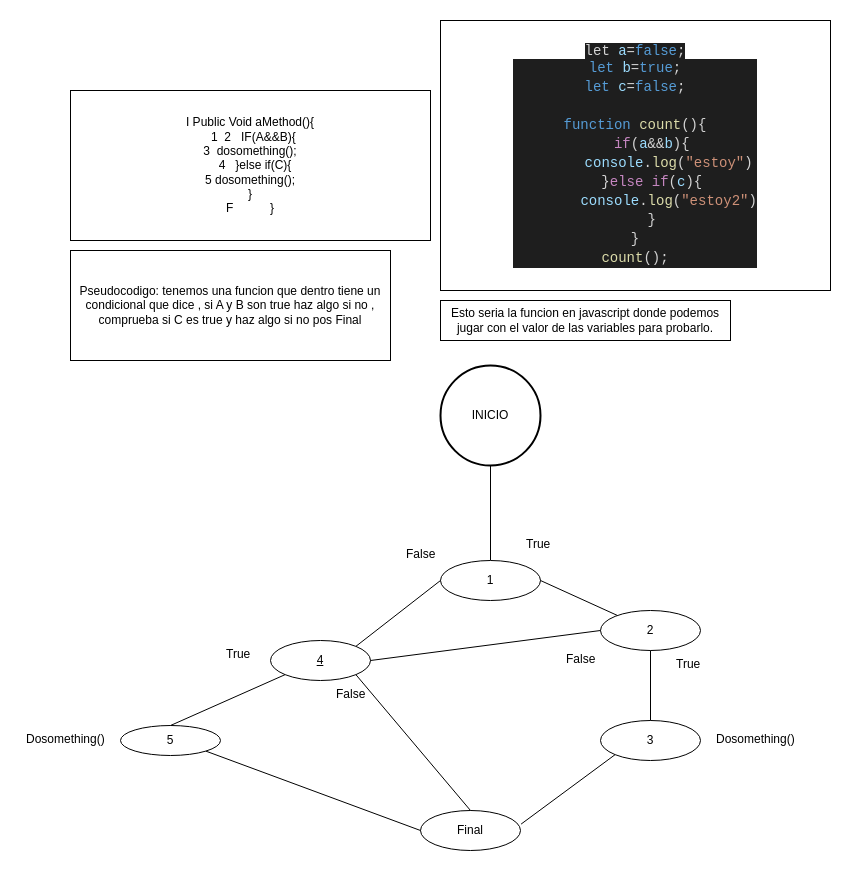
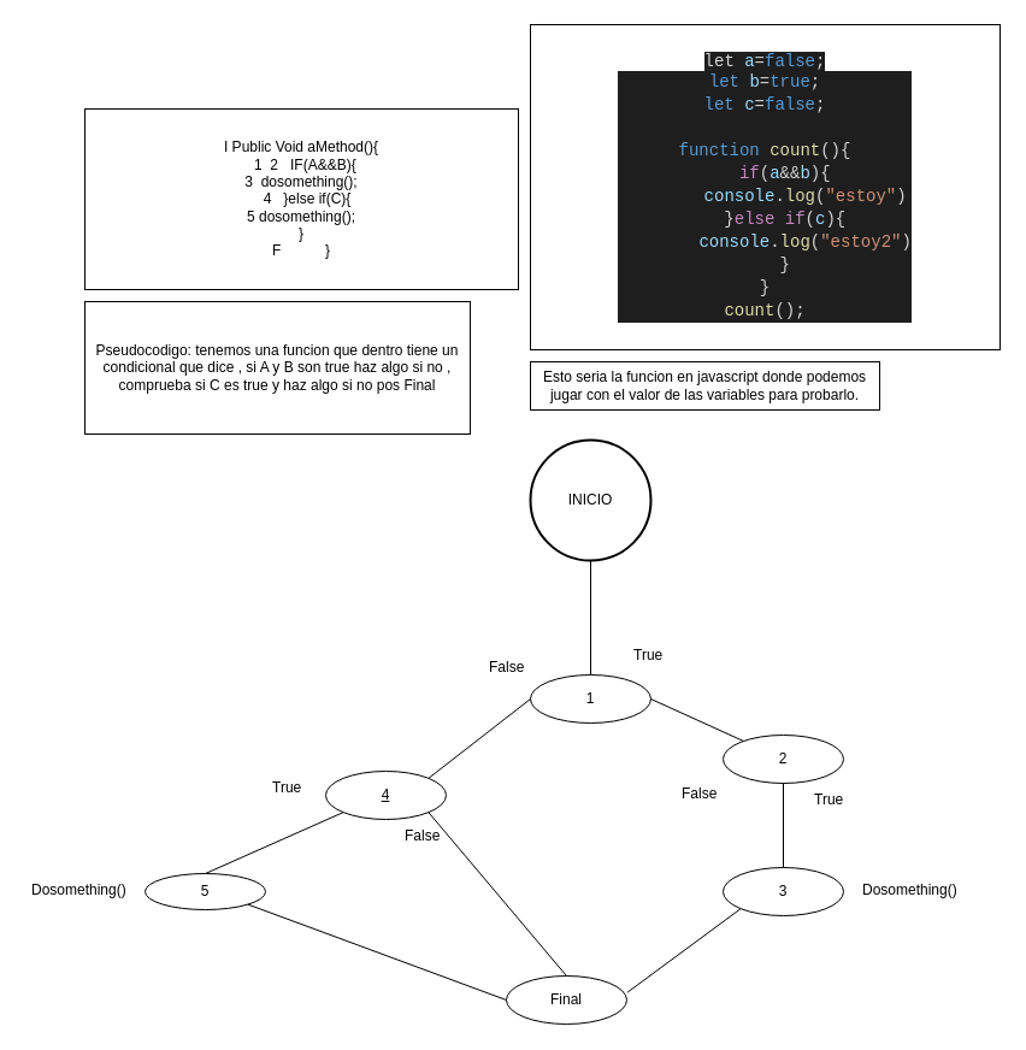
  <mxCell id="0" />
  <mxCell id="1" parent="0" />
  <mxCell id="2" value="I Public Void aMethod(){&lt;br&gt;&amp;nbsp; 1&amp;nbsp; 2&amp;nbsp; &amp;nbsp;IF(A&amp;amp;&amp;amp;B){&lt;br&gt;3&amp;nbsp; dosomething();&lt;br&gt;&amp;nbsp; &amp;nbsp;4&amp;nbsp; &amp;nbsp;}else if(C){&lt;br&gt;5 dosomething();&lt;br&gt;}&lt;br&gt;F&amp;nbsp; &amp;nbsp; &amp;nbsp; &amp;nbsp; &amp;nbsp; &amp;nbsp;}" style="whiteSpace=wrap;html=1;align=center;" parent="1" vertex="1"><mxGeometry x="70" y="90" width="360" height="150" as="geometry" /></mxCell>
  <mxCell id="3" value="Pseudocodigo: tenemos una funcion que dentro tiene un condicional que dice , si A y B son true haz algo si no , comprueba si C es true y haz algo si no pos Final" style="whiteSpace=wrap;html=1;align=center;" parent="1" vertex="1"><mxGeometry x="70" y="250" width="320" height="110" as="geometry" /></mxCell>
  <mxCell id="4" value="&lt;span style=&quot;background-color: rgb(30, 30, 30); color: rgb(212, 212, 212); font-family: Consolas, &amp;quot;Courier New&amp;quot;, monospace; font-size: 14px;&quot;&gt;let &lt;/span&gt;&lt;span style=&quot;background-color: rgb(30, 30, 30); font-family: Consolas, &amp;quot;Courier New&amp;quot;, monospace; font-size: 14px; color: rgb(156, 220, 254);&quot;&gt;a&lt;/span&gt;&lt;span style=&quot;background-color: rgb(30, 30, 30); color: rgb(212, 212, 212); font-family: Consolas, &amp;quot;Courier New&amp;quot;, monospace; font-size: 14px;&quot;&gt;=&lt;/span&gt;&lt;span style=&quot;background-color: rgb(30, 30, 30); font-family: Consolas, &amp;quot;Courier New&amp;quot;, monospace; font-size: 14px; color: rgb(86, 156, 214);&quot;&gt;false&lt;/span&gt;&lt;span style=&quot;background-color: rgb(30, 30, 30); color: rgb(212, 212, 212); font-family: Consolas, &amp;quot;Courier New&amp;quot;, monospace; font-size: 14px;&quot;&gt;;&lt;/span&gt;&lt;br&gt;&lt;div style=&quot;color: rgb(212, 212, 212); background-color: rgb(30, 30, 30); font-family: Consolas, &amp;quot;Courier New&amp;quot;, monospace; font-size: 14px; line-height: 19px;&quot;&gt;&lt;div&gt;&lt;span style=&quot;color: #569cd6;&quot;&gt;let&lt;/span&gt; &lt;span style=&quot;color: #9cdcfe;&quot;&gt;b&lt;/span&gt;=&lt;span style=&quot;color: #569cd6;&quot;&gt;true&lt;/span&gt;;&lt;/div&gt;&lt;div&gt;&lt;span style=&quot;color: #569cd6;&quot;&gt;let&lt;/span&gt; &lt;span style=&quot;color: #9cdcfe;&quot;&gt;c&lt;/span&gt;=&lt;span style=&quot;color: #569cd6;&quot;&gt;false&lt;/span&gt;;&lt;/div&gt;&lt;br&gt;&lt;div&gt;&lt;span style=&quot;color: #569cd6;&quot;&gt;function&lt;/span&gt; &lt;span style=&quot;color: #dcdcaa;&quot;&gt;count&lt;/span&gt;(){&lt;/div&gt;&lt;div&gt;&amp;nbsp; &amp;nbsp; &lt;span style=&quot;color: #c586c0;&quot;&gt;if&lt;/span&gt;(&lt;span style=&quot;color: #9cdcfe;&quot;&gt;a&lt;/span&gt;&amp;amp;&amp;amp;&lt;span style=&quot;color: #9cdcfe;&quot;&gt;b&lt;/span&gt;){&lt;/div&gt;&lt;div&gt;&amp;nbsp; &amp;nbsp; &amp;nbsp; &amp;nbsp; &lt;span style=&quot;color: #9cdcfe;&quot;&gt;console&lt;/span&gt;.&lt;span style=&quot;color: #dcdcaa;&quot;&gt;log&lt;/span&gt;(&lt;span style=&quot;color: #ce9178;&quot;&gt;&quot;estoy&quot;&lt;/span&gt;)&lt;/div&gt;&lt;div&gt;&amp;nbsp; &amp;nbsp; }&lt;span style=&quot;color: #c586c0;&quot;&gt;else&lt;/span&gt; &lt;span style=&quot;color: #c586c0;&quot;&gt;if&lt;/span&gt;(&lt;span style=&quot;color: #9cdcfe;&quot;&gt;c&lt;/span&gt;){&lt;/div&gt;&lt;div&gt;&amp;nbsp; &amp;nbsp; &amp;nbsp; &amp;nbsp; &lt;span style=&quot;color: #9cdcfe;&quot;&gt;console&lt;/span&gt;.&lt;span style=&quot;color: #dcdcaa;&quot;&gt;log&lt;/span&gt;(&lt;span style=&quot;color: #ce9178;&quot;&gt;&quot;estoy2&quot;&lt;/span&gt;)&lt;/div&gt;&lt;div&gt;&amp;nbsp; &amp;nbsp; }&lt;/div&gt;&lt;div&gt;}&lt;/div&gt;&lt;div&gt;&lt;span style=&quot;color: #dcdcaa;&quot;&gt;count&lt;/span&gt;();&lt;/div&gt;&lt;/div&gt;" style="whiteSpace=wrap;html=1;align=center;" parent="1" vertex="1"><mxGeometry x="440" y="20" width="390" height="270" as="geometry" /></mxCell>
  <mxCell id="5" value="Esto seria la funcion en javascript donde podemos jugar con el valor de las variables para probarlo." style="whiteSpace=wrap;html=1;align=center;" parent="1" vertex="1"><mxGeometry x="440" y="300" width="290" height="40" as="geometry" /></mxCell>
  <mxCell id="6" value="INICIO" style="strokeWidth=2;html=1;shape=mxgraph.flowchart.start_2;whiteSpace=wrap;" parent="1" vertex="1"><mxGeometry x="440" y="365" width="100" height="100" as="geometry" /></mxCell>
  <mxCell id="7" value="" style="endArrow=none;html=1;rounded=0;entryX=0.5;entryY=1;entryDx=0;entryDy=0;entryPerimeter=0;" parent="1" target="6" edge="1"><mxGeometry relative="1" as="geometry"><mxPoint x="490" y="560" as="sourcePoint" /><mxPoint x="570" y="430" as="targetPoint" /></mxGeometry></mxCell>
  <mxCell id="8" value="1" style="ellipse;whiteSpace=wrap;html=1;align=center;" parent="1" vertex="1"><mxGeometry x="440" y="560" width="100" height="40" as="geometry" /></mxCell>
  <mxCell id="9" value="" style="endArrow=none;html=1;rounded=0;exitX=1;exitY=0.5;exitDx=0;exitDy=0;" parent="1" source="8" target="10" edge="1"><mxGeometry relative="1" as="geometry"><mxPoint x="410" y="430" as="sourcePoint" /><mxPoint x="600" y="630" as="targetPoint" /></mxGeometry></mxCell>
  <mxCell id="10" value="2" style="ellipse;whiteSpace=wrap;html=1;align=center;" parent="1" vertex="1"><mxGeometry x="600" y="610" width="100" height="40" as="geometry" /></mxCell>
  <mxCell id="11" value="3" style="ellipse;whiteSpace=wrap;html=1;align=center;" parent="1" vertex="1"><mxGeometry x="600" y="720" width="100" height="40" as="geometry" /></mxCell>
  <mxCell id="12" value="" style="endArrow=none;html=1;rounded=0;exitX=0.5;exitY=0;exitDx=0;exitDy=0;" parent="1" source="11" edge="1"><mxGeometry relative="1" as="geometry"><mxPoint x="410" y="430" as="sourcePoint" /><mxPoint x="650" y="650" as="targetPoint" /></mxGeometry></mxCell>
  <mxCell id="13" value="True" style="text;strokeColor=none;fillColor=none;spacingLeft=4;spacingRight=4;overflow=hidden;rotatable=0;points=[[0,0.5],[1,0.5]];portConstraint=eastwest;fontSize=12;" parent="1" vertex="1"><mxGeometry x="520" y="530" width="40" height="30" as="geometry" /></mxCell>
  <mxCell id="14" value="True" style="text;strokeColor=none;fillColor=none;spacingLeft=4;spacingRight=4;overflow=hidden;rotatable=0;points=[[0,0.5],[1,0.5]];portConstraint=eastwest;fontSize=12;" parent="1" vertex="1"><mxGeometry x="670" y="650" width="40" height="30" as="geometry" /></mxCell>
  <mxCell id="15" value="Final" style="ellipse;whiteSpace=wrap;html=1;align=center;" parent="1" vertex="1"><mxGeometry x="420" y="810" width="100" height="40" as="geometry" /></mxCell>
  <mxCell id="16" value="" style="endArrow=none;html=1;rounded=0;entryX=0;entryY=1;entryDx=0;entryDy=0;exitX=1.006;exitY=0.34;exitDx=0;exitDy=0;exitPerimeter=0;" parent="1" source="15" target="11" edge="1"><mxGeometry relative="1" as="geometry"><mxPoint x="410" y="530" as="sourcePoint" /><mxPoint x="570" y="530" as="targetPoint" /></mxGeometry></mxCell>
  <mxCell id="17" value="Dosomething()" style="text;strokeColor=none;fillColor=none;spacingLeft=4;spacingRight=4;overflow=hidden;rotatable=0;points=[[0,0.5],[1,0.5]];portConstraint=eastwest;fontSize=12;" parent="1" vertex="1"><mxGeometry x="710" y="725" width="90" height="30" as="geometry" /></mxCell>
  <mxCell id="18" value="4" style="ellipse;whiteSpace=wrap;html=1;align=center;fontStyle=4;" parent="1" vertex="1"><mxGeometry x="270" y="640" width="100" height="40" as="geometry" /></mxCell>
  <mxCell id="19" value="" style="endArrow=none;html=1;rounded=0;exitX=1;exitY=0;exitDx=0;exitDy=0;entryX=0;entryY=0.5;entryDx=0;entryDy=0;" parent="1" source="18" target="8" edge="1"><mxGeometry relative="1" as="geometry"><mxPoint x="410" y="530" as="sourcePoint" /><mxPoint x="570" y="530" as="targetPoint" /></mxGeometry></mxCell>
  <mxCell id="20" value="False" style="text;strokeColor=none;fillColor=none;spacingLeft=4;spacingRight=4;overflow=hidden;rotatable=0;points=[[0,0.5],[1,0.5]];portConstraint=eastwest;fontSize=12;" parent="1" vertex="1"><mxGeometry x="400" y="540" width="40" height="30" as="geometry" /></mxCell>
  <mxCell id="21" value="5" style="ellipse;whiteSpace=wrap;html=1;align=center;" parent="1" vertex="1"><mxGeometry x="120" y="725" width="100" height="30" as="geometry" /></mxCell>
  <mxCell id="22" value="" style="endArrow=none;html=1;rounded=0;exitX=0;exitY=1;exitDx=0;exitDy=0;entryX=0.5;entryY=0;entryDx=0;entryDy=0;" parent="1" source="18" target="21" edge="1"><mxGeometry relative="1" as="geometry"><mxPoint x="410" y="630" as="sourcePoint" /><mxPoint x="570" y="630" as="targetPoint" /></mxGeometry></mxCell>
  <mxCell id="23" value="True" style="text;strokeColor=none;fillColor=none;spacingLeft=4;spacingRight=4;overflow=hidden;rotatable=0;points=[[0,0.5],[1,0.5]];portConstraint=eastwest;fontSize=12;" parent="1" vertex="1"><mxGeometry x="220" y="640" width="40" height="30" as="geometry" /></mxCell>
- <mxCell id="24" value="" style="endArrow=none;html=1;rounded=0;entryX=0;entryY=0.5;entryDx=0;entryDy=0;exitX=1;exitY=0.5;exitDx=0;exitDy=0;" parent="1" source="18" target="10" edge="1"><mxGeometry relative="1" as="geometry"><mxPoint x="410" y="530" as="sourcePoint" /><mxPoint x="570" y="530" as="targetPoint" /></mxGeometry></mxCell>
  <mxCell id="25" value="False" style="text;strokeColor=none;fillColor=none;spacingLeft=4;spacingRight=4;overflow=hidden;rotatable=0;points=[[0,0.5],[1,0.5]];portConstraint=eastwest;fontSize=12;" parent="1" vertex="1"><mxGeometry x="560" y="645" width="40" height="30" as="geometry" /></mxCell>
  <mxCell id="26" value="" style="endArrow=none;html=1;rounded=0;exitX=1;exitY=1;exitDx=0;exitDy=0;entryX=0;entryY=0.5;entryDx=0;entryDy=0;" parent="1" source="21" target="15" edge="1"><mxGeometry relative="1" as="geometry"><mxPoint x="410" y="530" as="sourcePoint" /><mxPoint x="570" y="530" as="targetPoint" /></mxGeometry></mxCell>
  <mxCell id="27" value="" style="endArrow=none;html=1;rounded=0;exitX=1;exitY=1;exitDx=0;exitDy=0;entryX=0.5;entryY=0;entryDx=0;entryDy=0;" parent="1" source="18" target="15" edge="1"><mxGeometry relative="1" as="geometry"><mxPoint x="410" y="630" as="sourcePoint" /><mxPoint x="570" y="630" as="targetPoint" /></mxGeometry></mxCell>
  <mxCell id="28" value="False" style="text;strokeColor=none;fillColor=none;spacingLeft=4;spacingRight=4;overflow=hidden;rotatable=0;points=[[0,0.5],[1,0.5]];portConstraint=eastwest;fontSize=12;" parent="1" vertex="1"><mxGeometry x="330" y="680" width="40" height="30" as="geometry" /></mxCell>
  <mxCell id="29" value="Dosomething()" style="text;strokeColor=none;fillColor=none;spacingLeft=4;spacingRight=4;overflow=hidden;rotatable=0;points=[[0,0.5],[1,0.5]];portConstraint=eastwest;fontSize=12;" parent="1" vertex="1"><mxGeometry x="20" y="725" width="90" height="30" as="geometry" /></mxCell>
